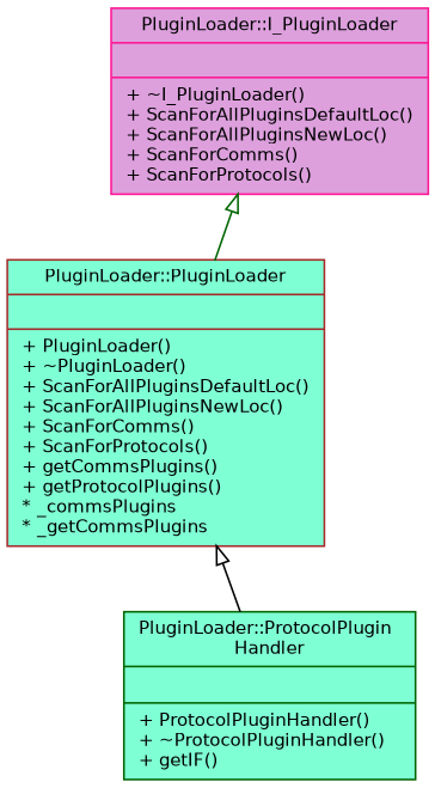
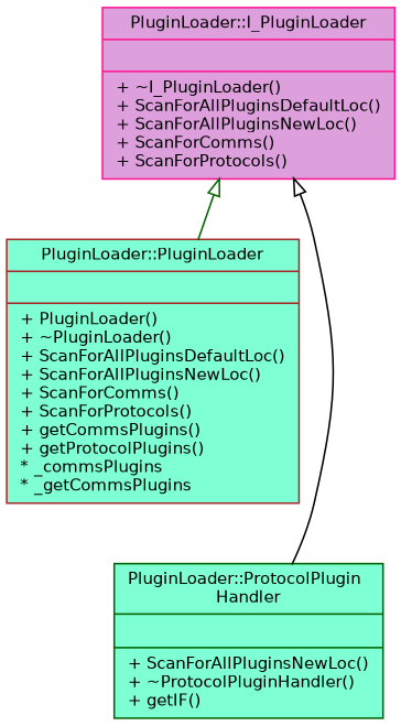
  digraph {
    node [fillcolor=aquamarine fontname=Helvetica fontsize=10 shape=record style=filled]
    edge [arrowtail=onormal dir=back fontname=Helvetica fontsize=10 labelfontname=Helvetica labelfontsize=10 style=solid]
    n1 [color=deeppink fillcolor=plum fontcolor=black height=0.2 label="{PluginLoader::I_PluginLoader\n||+ ~I_PluginLoader()\l+ ScanForAllPluginsDefaultLoc()\l+ ScanForAllPluginsNewLoc()\l+ ScanForComms()\l+ ScanForProtocols()\l}" width=0.4]
    n2 [color=brown height=0.2 label="{PluginLoader::PluginLoader\n||+ PluginLoader()\l+ ~PluginLoader()\l+ ScanForAllPluginsDefaultLoc()\l+ ScanForAllPluginsNewLoc()\l+ ScanForComms()\l+ ScanForProtocols()\l+ getCommsPlugins()\l+ getProtocolPlugins()\l* _commsPlugins\l* _getCommsPlugins\l}" width=0.4]
-   n3 [color=darkgreen height=0.2 label="{PluginLoader::ProtocolPlugin\lHandler\n||+ ProtocolPluginHandler()\l+ ~ProtocolPluginHandler()\l+ getIF()\l}" width=0.4]
+   n3 [color=darkgreen height=0.2 label="{PluginLoader::ProtocolPlugin\lHandler\n||+ ScanForAllPluginsNewLoc()\l+ ~ProtocolPluginHandler()\l+ getIF()\l}" width=0.4]
    n1 -> n2 [color=darkgreen]
-   n2 -> n3 [color=black]
+   n1 -> n3 [color=black]
  }
